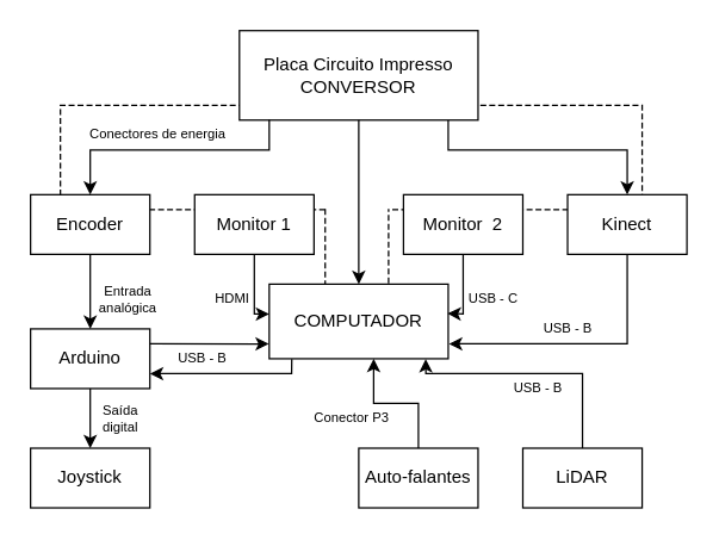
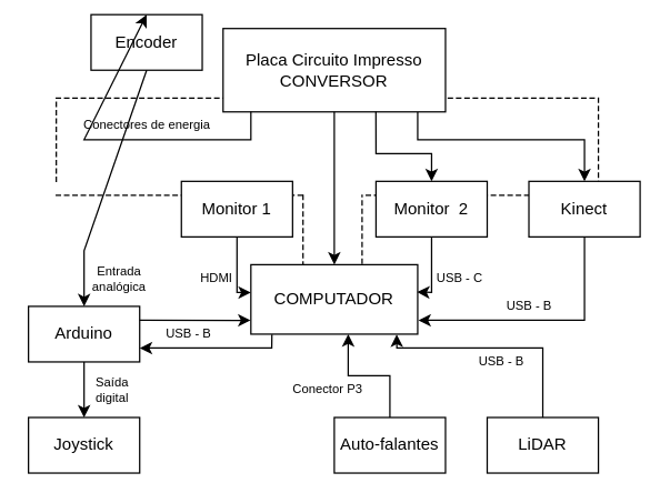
  <mxCell id="0" />
  <mxCell id="1" parent="0" />
  <mxCell id="2" value="" style="shape=partialRectangle;whiteSpace=wrap;html=1;top=0;left=0;fillColor=none;dashed=1;fontSize=9;" vertex="1" parent="1"><mxGeometry x="260" y="70" width="170" height="70" as="geometry" /></mxCell>
  <mxCell id="3" value="" style="shape=partialRectangle;whiteSpace=wrap;html=1;right=0;top=0;bottom=0;fillColor=none;routingCenterX=-0.5;dashed=1;fontSize=9;" vertex="1" parent="1"><mxGeometry x="260" y="140" width="60" height="55" as="geometry" /></mxCell>
  <mxCell id="4" value="" style="shape=partialRectangle;whiteSpace=wrap;html=1;right=0;top=0;bottom=0;fillColor=none;routingCenterX=-0.5;dashed=1;fontSize=9;rotation=90;" vertex="1" parent="1"><mxGeometry x="115" y="65" width="30" height="180" as="geometry" /></mxCell>
  <mxCell id="5" value="" style="shape=partialRectangle;whiteSpace=wrap;html=1;top=0;left=0;fillColor=none;dashed=1;fontSize=9;rotation=90;" vertex="1" parent="1"><mxGeometry x="215" y="142.5" width="55" height="50" as="geometry" /></mxCell>
  <mxCell id="6" value="" style="shape=partialRectangle;whiteSpace=wrap;html=1;bottom=0;right=0;fillColor=none;dashed=1;fontSize=9;" vertex="1" parent="1"><mxGeometry x="40" y="70" width="390" height="60" as="geometry" /></mxCell>
  <mxCell id="7" value="COMPUTADOR" style="rounded=0;whiteSpace=wrap;html=1;" vertex="1" parent="1"><mxGeometry x="180" y="190" width="120" height="50" as="geometry" /></mxCell>
  <mxCell id="8" value="Kinect" style="rounded=0;whiteSpace=wrap;html=1;" vertex="1" parent="1"><mxGeometry x="380" y="130" width="80" height="40" as="geometry" /></mxCell>
  <mxCell id="9" value="Auto-falantes" style="rounded=0;whiteSpace=wrap;html=1;" vertex="1" parent="1"><mxGeometry x="240" y="300" width="80" height="40" as="geometry" /></mxCell>
  <mxCell id="10" value="Monitor 1" style="rounded=0;whiteSpace=wrap;html=1;" vertex="1" parent="1"><mxGeometry x="130" y="130" width="80" height="40" as="geometry" /></mxCell>
  <mxCell id="11" value="Placa Circuito Impresso CONVERSOR" style="rounded=0;whiteSpace=wrap;html=1;" vertex="1" parent="1"><mxGeometry x="160" y="20" width="160" height="60" as="geometry" /></mxCell>
  <mxCell id="12" value="LiDAR" style="rounded=0;whiteSpace=wrap;html=1;" vertex="1" parent="1"><mxGeometry x="350" y="300" width="80" height="40" as="geometry" /></mxCell>
  <mxCell id="13" value="Monitor&amp;nbsp; 2" style="rounded=0;whiteSpace=wrap;html=1;" vertex="1" parent="1"><mxGeometry x="270" y="130" width="80" height="40" as="geometry" /></mxCell>
  <mxCell id="14" value="Arduino" style="rounded=0;whiteSpace=wrap;html=1;" vertex="1" parent="1"><mxGeometry x="20" y="220" width="80" height="40" as="geometry" /></mxCell>
- <mxCell id="15" value="Encoder" style="rounded=0;whiteSpace=wrap;html=1;" vertex="1" parent="1"><mxGeometry x="20" y="130" width="80" height="40" as="geometry" /></mxCell>
+ <mxCell id="15" value="Encoder" style="rounded=0;whiteSpace=wrap;html=1;" vertex="1" parent="1"><mxGeometry x="65" y="10" width="80" height="40" as="geometry" /></mxCell>
  <mxCell id="16" value="Joystick" style="rounded=0;whiteSpace=wrap;html=1;" vertex="1" parent="1"><mxGeometry x="20" y="300" width="80" height="40" as="geometry" /></mxCell>
  <mxCell id="17" value="" style="endArrow=classic;html=1;rounded=0;exitX=0.5;exitY=1;exitDx=0;exitDy=0;entryX=0.5;entryY=0;entryDx=0;entryDy=0;endFill=1;" edge="1" parent="1" source="11" target="7"><mxGeometry width="50" height="50" relative="1" as="geometry"><mxPoint x="270" y="270" as="sourcePoint" /><mxPoint x="320" y="220" as="targetPoint" /></mxGeometry></mxCell>
  <mxCell id="18" value="" style="endArrow=classic;html=1;rounded=0;exitX=0.125;exitY=0.998;exitDx=0;exitDy=0;entryX=0.5;entryY=0;entryDx=0;entryDy=0;exitPerimeter=0;startArrow=none;startFill=0;endFill=1;" edge="1" parent="1" source="11" target="15"><mxGeometry width="50" height="50" relative="1" as="geometry"><mxPoint x="250" y="90" as="sourcePoint" /><mxPoint x="250" y="200" as="targetPoint" /><Array as="points"><mxPoint x="180" y="100" /><mxPoint x="60" y="100" /></Array></mxGeometry></mxCell>
+ <mxCell id="19" value="" style="endArrow=classic;html=1;exitX=0.687;exitY=0.996;exitDx=0;exitDy=0;entryX=0.5;entryY=0;entryDx=0;entryDy=0;exitPerimeter=0;rounded=0;sourcePerimeterSpacing=0;jumpStyle=none;sketch=0;endFill=1;" edge="1" parent="1" source="11" target="13"><mxGeometry width="50" height="50" relative="1" as="geometry"><mxPoint x="260" y="100" as="sourcePoint" /><mxPoint x="260" y="210" as="targetPoint" /><Array as="points"><mxPoint x="270" y="110" /><mxPoint x="310" y="110" /></Array></mxGeometry></mxCell>
  <mxCell id="20" value="" style="endArrow=classic;html=1;rounded=0;exitX=0.875;exitY=1.002;exitDx=0;exitDy=0;entryX=0.5;entryY=0;entryDx=0;entryDy=0;exitPerimeter=0;endFill=1;" edge="1" parent="1" source="11" target="8"><mxGeometry width="50" height="50" relative="1" as="geometry"><mxPoint x="270" y="110" as="sourcePoint" /><mxPoint x="270" y="220" as="targetPoint" /><Array as="points"><mxPoint x="300" y="100" /><mxPoint x="420" y="100" /></Array></mxGeometry></mxCell>
  <mxCell id="21" value="" style="endArrow=classic;html=1;rounded=0;sketch=0;sourcePerimeterSpacing=0;jumpStyle=none;exitX=0.5;exitY=1;exitDx=0;exitDy=0;entryX=0.996;entryY=0.393;entryDx=0;entryDy=0;endFill=1;entryPerimeter=0;" edge="1" parent="1" source="13" target="7"><mxGeometry width="50" height="50" relative="1" as="geometry"><mxPoint x="260" y="180" as="sourcePoint" /><mxPoint x="310" y="210" as="targetPoint" /><Array as="points"><mxPoint x="310" y="210" /></Array></mxGeometry></mxCell>
  <mxCell id="22" value="" style="endArrow=classic;html=1;rounded=0;sketch=0;sourcePerimeterSpacing=0;jumpStyle=none;exitX=0.5;exitY=1;exitDx=0;exitDy=0;endFill=1;" edge="1" parent="1" source="10"><mxGeometry width="50" height="50" relative="1" as="geometry"><mxPoint x="260" y="180" as="sourcePoint" /><mxPoint x="180" y="210" as="targetPoint" /><Array as="points"><mxPoint x="170" y="210" /></Array></mxGeometry></mxCell>
  <mxCell id="23" value="" style="endArrow=classic;html=1;rounded=0;sketch=0;sourcePerimeterSpacing=0;jumpStyle=none;exitX=0.5;exitY=1;exitDx=0;exitDy=0;entryX=0.5;entryY=0;entryDx=0;entryDy=0;endFill=1;" edge="1" parent="1" source="15" target="14"><mxGeometry width="50" height="50" relative="1" as="geometry"><mxPoint x="260" y="180" as="sourcePoint" /><mxPoint x="170" y="230" as="targetPoint" /><Array as="points"><mxPoint x="60" y="180" /></Array></mxGeometry></mxCell>
  <mxCell id="24" value="" style="endArrow=classic;html=1;rounded=0;sketch=0;sourcePerimeterSpacing=0;jumpStyle=none;exitX=0.5;exitY=1;exitDx=0;exitDy=0;entryX=1.004;entryY=0.801;entryDx=0;entryDy=0;endFill=1;entryPerimeter=0;" edge="1" parent="1" source="8" target="7"><mxGeometry width="50" height="50" relative="1" as="geometry"><mxPoint x="170" y="170" as="sourcePoint" /><mxPoint x="310" y="230" as="targetPoint" /><Array as="points"><mxPoint x="420" y="230" /></Array></mxGeometry></mxCell>
  <mxCell id="25" value="" style="endArrow=classic;html=1;rounded=0;sketch=0;sourcePerimeterSpacing=0;jumpStyle=none;entryX=-0.002;entryY=0.802;entryDx=0;entryDy=0;exitX=1;exitY=0.25;exitDx=0;exitDy=0;endFill=1;entryPerimeter=0;" edge="1" parent="1" source="14" target="7"><mxGeometry width="50" height="50" relative="1" as="geometry"><mxPoint x="120" y="240" as="sourcePoint" /><mxPoint x="240" y="190" as="targetPoint" /></mxGeometry></mxCell>
  <mxCell id="26" value="&lt;font style=&quot;font-size: 9px;&quot;&gt;Entrada&lt;br style=&quot;font-size: 9px;&quot;&gt;analógica&lt;/font&gt;" style="text;html=1;align=center;verticalAlign=middle;resizable=0;points=[];autosize=1;strokeColor=none;fillColor=none;fontSize=9;" vertex="1" parent="1"><mxGeometry x="55" y="180" width="60" height="40" as="geometry" /></mxCell>
  <mxCell id="27" value="" style="endArrow=classic;html=1;rounded=0;sketch=0;fontSize=10;sourcePerimeterSpacing=0;jumpStyle=none;exitX=0.126;exitY=1.004;exitDx=0;exitDy=0;exitPerimeter=0;entryX=1;entryY=0.75;entryDx=0;entryDy=0;endFill=1;" edge="1" parent="1" source="7" target="14"><mxGeometry width="50" height="50" relative="1" as="geometry"><mxPoint x="240" y="260" as="sourcePoint" /><mxPoint x="290" y="210" as="targetPoint" /><Array as="points"><mxPoint x="195" y="250" /></Array></mxGeometry></mxCell>
  <mxCell id="28" value="" style="endArrow=none;html=1;rounded=0;sketch=0;fontSize=10;sourcePerimeterSpacing=0;jumpStyle=none;exitX=0.5;exitY=0;exitDx=0;exitDy=0;entryX=0.5;entryY=1;entryDx=0;entryDy=0;endFill=0;startArrow=classic;startFill=1;" edge="1" parent="1" source="16" target="14"><mxGeometry width="50" height="50" relative="1" as="geometry"><mxPoint x="130" y="290" as="sourcePoint" /><mxPoint x="180" y="240" as="targetPoint" /></mxGeometry></mxCell>
  <mxCell id="29" value="" style="endArrow=classic;html=1;rounded=0;sketch=0;fontSize=10;sourcePerimeterSpacing=0;jumpStyle=none;exitX=0.5;exitY=0;exitDx=0;exitDy=0;entryX=0.874;entryY=1.004;entryDx=0;entryDy=0;entryPerimeter=0;endFill=1;" edge="1" parent="1" source="12" target="7"><mxGeometry width="50" height="50" relative="1" as="geometry"><mxPoint x="230" y="280" as="sourcePoint" /><mxPoint x="300" y="250" as="targetPoint" /><Array as="points"><mxPoint x="390" y="250" /><mxPoint x="285" y="250" /></Array></mxGeometry></mxCell>
  <mxCell id="30" value="" style="endArrow=classic;html=1;rounded=0;sketch=0;fontSize=10;sourcePerimeterSpacing=0;jumpStyle=none;exitX=0.5;exitY=0;exitDx=0;exitDy=0;endFill=1;" edge="1" parent="1" source="9"><mxGeometry width="50" height="50" relative="1" as="geometry"><mxPoint x="230" y="280" as="sourcePoint" /><mxPoint x="250" y="240" as="targetPoint" /><Array as="points"><mxPoint x="280" y="270" /><mxPoint x="250" y="270" /></Array></mxGeometry></mxCell>
  <mxCell id="31" value="&lt;font style=&quot;font-size: 9px;&quot;&gt;Saída&lt;br style=&quot;font-size: 9px;&quot;&gt;digital&lt;/font&gt;" style="text;html=1;align=center;verticalAlign=middle;resizable=0;points=[];autosize=1;strokeColor=none;fillColor=none;fontSize=9;" vertex="1" parent="1"><mxGeometry x="55" y="260" width="50" height="40" as="geometry" /></mxCell>
  <mxCell id="32" value="Conectores de energia" style="text;html=1;align=center;verticalAlign=middle;resizable=0;points=[];autosize=1;strokeColor=none;fillColor=none;fontSize=9;" vertex="1" parent="1"><mxGeometry x="50" y="80" width="110" height="20" as="geometry" /></mxCell>
  <mxCell id="33" value="USB - B" style="text;html=1;align=center;verticalAlign=middle;resizable=0;points=[];autosize=1;strokeColor=none;fillColor=none;fontSize=9;" vertex="1" parent="1"><mxGeometry x="105" y="230" width="60" height="20" as="geometry" /></mxCell>
  <mxCell id="34" value="USB - B" style="text;html=1;align=center;verticalAlign=middle;resizable=0;points=[];autosize=1;strokeColor=none;fillColor=none;fontSize=9;" vertex="1" parent="1"><mxGeometry x="330" y="250" width="60" height="20" as="geometry" /></mxCell>
  <mxCell id="35" value="USB - B" style="text;html=1;align=center;verticalAlign=middle;resizable=0;points=[];autosize=1;strokeColor=none;fillColor=none;fontSize=9;" vertex="1" parent="1"><mxGeometry x="350" y="210" width="60" height="20" as="geometry" /></mxCell>
  <mxCell id="36" value="Conector P3" style="text;html=1;align=center;verticalAlign=middle;resizable=0;points=[];autosize=1;strokeColor=none;fillColor=none;fontSize=9;" vertex="1" parent="1"><mxGeometry x="200" y="270" width="70" height="20" as="geometry" /></mxCell>
  <mxCell id="37" value="HDMI" style="text;html=1;align=center;verticalAlign=middle;resizable=0;points=[];autosize=1;strokeColor=none;fillColor=none;fontSize=9;" vertex="1" parent="1"><mxGeometry x="130" y="190" width="50" height="20" as="geometry" /></mxCell>
  <mxCell id="38" value="USB - C" style="text;html=1;align=center;verticalAlign=middle;resizable=0;points=[];autosize=1;strokeColor=none;fillColor=none;fontSize=9;" vertex="1" parent="1"><mxGeometry x="300" y="190" width="60" height="20" as="geometry" /></mxCell>
